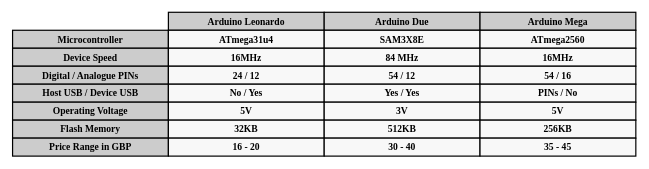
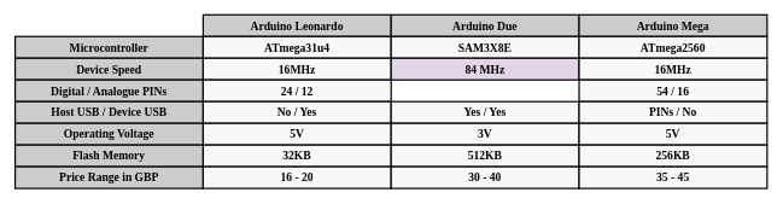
  <mxCell id="0" />
  <mxCell id="1" parent="0" />
  <mxCell id="2" value="Arduino Leonardo" style="rounded=0;whiteSpace=wrap;html=1;fillColor=#CCCCCC;fontSize=16;fontFamily=Fira Code;fontSource=https%3A%2F%2Ffonts.googleapis.com%2Fcss%3Ffamily%3DFira%2BCode;fontStyle=1;strokeWidth=2;" vertex="1" parent="1"><mxGeometry x="280" y="20" width="260" height="30" as="geometry" /></mxCell>
  <mxCell id="3" value="Arduino Due" style="rounded=0;whiteSpace=wrap;html=1;fillColor=#CCCCCC;fontSize=16;fontFamily=Fira Code;fontSource=https%3A%2F%2Ffonts.googleapis.com%2Fcss%3Ffamily%3DFira%2BCode;fontStyle=1;strokeWidth=2;" vertex="1" parent="1"><mxGeometry x="540" y="20" width="260" height="30" as="geometry" /></mxCell>
  <mxCell id="4" value="Arduino Mega" style="rounded=0;whiteSpace=wrap;html=1;fillColor=#CCCCCC;fontSize=16;fontFamily=Fira Code;fontSource=https%3A%2F%2Ffonts.googleapis.com%2Fcss%3Ffamily%3DFira%2BCode;fontStyle=1;strokeWidth=2;" vertex="1" parent="1"><mxGeometry x="800" y="20" width="260" height="30" as="geometry" /></mxCell>
  <mxCell id="5" value="Microcontroller" style="rounded=0;whiteSpace=wrap;html=1;fillColor=#CCCCCC;fontSize=16;fontFamily=Fira Code;fontSource=https%3A%2F%2Ffonts.googleapis.com%2Fcss%3Ffamily%3DFira%2BCode;fontStyle=1;strokeWidth=2;" vertex="1" parent="1"><mxGeometry x="20" y="50" width="260" height="30" as="geometry" /></mxCell>
  <mxCell id="6" value="ATmega31u4" style="rounded=0;whiteSpace=wrap;html=1;fillColor=#F8F8F8;fontSize=16;fontFamily=Fira Code;fontSource=https%3A%2F%2Ffonts.googleapis.com%2Fcss%3Ffamily%3DFira%2BCode;fontStyle=1;strokeWidth=2;" vertex="1" parent="1"><mxGeometry x="280" y="50" width="260" height="30" as="geometry" /></mxCell>
  <mxCell id="7" value="SAM3X8E" style="rounded=0;whiteSpace=wrap;html=1;fillColor=#F8F8F8;fontSize=16;fontFamily=Fira Code;fontSource=https%3A%2F%2Ffonts.googleapis.com%2Fcss%3Ffamily%3DFira%2BCode;fontStyle=1;strokeWidth=2;" vertex="1" parent="1"><mxGeometry x="540" y="50" width="260" height="30" as="geometry" /></mxCell>
  <mxCell id="8" value="ATmega2560" style="rounded=0;whiteSpace=wrap;html=1;fillColor=#F8F8F8;fontSize=16;fontFamily=Fira Code;fontSource=https%3A%2F%2Ffonts.googleapis.com%2Fcss%3Ffamily%3DFira%2BCode;fontStyle=1;strokeWidth=2;" vertex="1" parent="1"><mxGeometry x="800" y="50" width="260" height="30" as="geometry" /></mxCell>
  <mxCell id="9" value="Device Speed" style="rounded=0;whiteSpace=wrap;html=1;fillColor=#CCCCCC;fontSize=16;fontFamily=Fira Code;fontSource=https%3A%2F%2Ffonts.googleapis.com%2Fcss%3Ffamily%3DFira%2BCode;fontStyle=1;strokeWidth=2;" vertex="1" parent="1"><mxGeometry x="20" y="80" width="260" height="30" as="geometry" /></mxCell>
  <mxCell id="10" value="16MHz" style="rounded=0;whiteSpace=wrap;html=1;fillColor=#F8F8F8;fontSize=16;fontFamily=Fira Code;fontSource=https%3A%2F%2Ffonts.googleapis.com%2Fcss%3Ffamily%3DFira%2BCode;fontStyle=1;strokeWidth=2;" vertex="1" parent="1"><mxGeometry x="280" y="80" width="260" height="30" as="geometry" /></mxCell>
- <mxCell id="11" value="84 MHz" style="rounded=0;whiteSpace=wrap;html=1;fillColor=#F8F8F8;fontSize=16;fontFamily=Fira Code;fontSource=https%3A%2F%2Ffonts.googleapis.com%2Fcss%3Ffamily%3DFira%2BCode;fontStyle=1;strokeWidth=2;" vertex="1" parent="1"><mxGeometry x="540" y="80" width="260" height="30" as="geometry" /></mxCell>
+ <mxCell id="11" value="84 MHz" style="rounded=0;whiteSpace=wrap;html=1;fillColor=#e1d5e7;fontSize=16;fontFamily=Fira Code;fontSource=https%3A%2F%2Ffonts.googleapis.com%2Fcss%3Ffamily%3DFira%2BCode;fontStyle=1;strokeWidth=2;" vertex="1" parent="1"><mxGeometry x="540" y="80" width="260" height="30" as="geometry" /></mxCell>
  <mxCell id="12" value="16MHz" style="rounded=0;whiteSpace=wrap;html=1;fillColor=#F8F8F8;fontSize=16;fontFamily=Fira Code;fontSource=https%3A%2F%2Ffonts.googleapis.com%2Fcss%3Ffamily%3DFira%2BCode;fontStyle=1;strokeWidth=2;" vertex="1" parent="1"><mxGeometry x="800" y="80" width="260" height="30" as="geometry" /></mxCell>
  <mxCell id="13" value="Digital / Analogue PINs" style="rounded=0;whiteSpace=wrap;html=1;fillColor=#CCCCCC;fontSize=16;fontFamily=Fira Code;fontSource=https%3A%2F%2Ffonts.googleapis.com%2Fcss%3Ffamily%3DFira%2BCode;fontStyle=1;strokeWidth=2;" vertex="1" parent="1"><mxGeometry x="20" y="110" width="260" height="30" as="geometry" /></mxCell>
  <mxCell id="14" value="24 / 12" style="rounded=0;whiteSpace=wrap;html=1;fillColor=#F8F8F8;fontSize=16;fontFamily=Fira Code;fontSource=https%3A%2F%2Ffonts.googleapis.com%2Fcss%3Ffamily%3DFira%2BCode;fontStyle=1;strokeWidth=2;" vertex="1" parent="1"><mxGeometry x="280" y="110" width="260" height="30" as="geometry" /></mxCell>
- <mxCell id="15" value="54 / 12" style="rounded=0;whiteSpace=wrap;html=1;fillColor=#F8F8F8;fontSize=16;fontFamily=Fira Code;fontSource=https%3A%2F%2Ffonts.googleapis.com%2Fcss%3Ffamily%3DFira%2BCode;fontStyle=1;strokeWidth=2;" vertex="1" parent="1"><mxGeometry x="540" y="110" width="260" height="30" as="geometry" /></mxCell>
  <mxCell id="16" value="54 / 16" style="rounded=0;whiteSpace=wrap;html=1;fillColor=#F8F8F8;fontSize=16;fontFamily=Fira Code;fontSource=https%3A%2F%2Ffonts.googleapis.com%2Fcss%3Ffamily%3DFira%2BCode;fontStyle=1;strokeWidth=2;" vertex="1" parent="1"><mxGeometry x="800" y="110" width="260" height="30" as="geometry" /></mxCell>
  <mxCell id="17" value="Host USB / Device USB" style="rounded=0;whiteSpace=wrap;html=1;fillColor=#CCCCCC;fontSize=16;fontFamily=Fira Code;fontSource=https%3A%2F%2Ffonts.googleapis.com%2Fcss%3Ffamily%3DFira%2BCode;fontStyle=1;strokeWidth=2;" vertex="1" parent="1"><mxGeometry x="20" y="140" width="260" height="30" as="geometry" /></mxCell>
  <mxCell id="18" value="No / Yes" style="rounded=0;whiteSpace=wrap;html=1;fillColor=#F8F8F8;fontSize=16;fontFamily=Fira Code;fontSource=https%3A%2F%2Ffonts.googleapis.com%2Fcss%3Ffamily%3DFira%2BCode;fontStyle=1;strokeWidth=2;" vertex="1" parent="1"><mxGeometry x="280" y="140" width="260" height="30" as="geometry" /></mxCell>
  <mxCell id="19" value="Yes / Yes" style="rounded=0;whiteSpace=wrap;html=1;fillColor=#F8F8F8;fontSize=16;fontFamily=Fira Code;fontSource=https%3A%2F%2Ffonts.googleapis.com%2Fcss%3Ffamily%3DFira%2BCode;fontStyle=1;strokeWidth=2;" vertex="1" parent="1"><mxGeometry x="540" y="140" width="260" height="30" as="geometry" /></mxCell>
  <mxCell id="20" value="PINs / No" style="rounded=0;whiteSpace=wrap;html=1;fillColor=#F8F8F8;fontSize=16;fontFamily=Fira Code;fontSource=https%3A%2F%2Ffonts.googleapis.com%2Fcss%3Ffamily%3DFira%2BCode;fontStyle=1;strokeWidth=2;" vertex="1" parent="1"><mxGeometry x="800" y="140" width="260" height="30" as="geometry" /></mxCell>
  <mxCell id="21" value="Operating Voltage" style="rounded=0;whiteSpace=wrap;html=1;fillColor=#CCCCCC;fontSize=16;fontFamily=Fira Code;fontSource=https%3A%2F%2Ffonts.googleapis.com%2Fcss%3Ffamily%3DFira%2BCode;fontStyle=1;strokeWidth=2;" vertex="1" parent="1"><mxGeometry x="20" y="170" width="260" height="30" as="geometry" /></mxCell>
  <mxCell id="22" value="5V" style="rounded=0;whiteSpace=wrap;html=1;fillColor=#F8F8F8;fontSize=16;fontFamily=Fira Code;fontSource=https%3A%2F%2Ffonts.googleapis.com%2Fcss%3Ffamily%3DFira%2BCode;fontStyle=1;strokeWidth=2;" vertex="1" parent="1"><mxGeometry x="280" y="170" width="260" height="30" as="geometry" /></mxCell>
  <mxCell id="23" value="3V" style="rounded=0;whiteSpace=wrap;html=1;fillColor=#F8F8F8;fontSize=16;fontFamily=Fira Code;fontSource=https%3A%2F%2Ffonts.googleapis.com%2Fcss%3Ffamily%3DFira%2BCode;fontStyle=1;strokeWidth=2;" vertex="1" parent="1"><mxGeometry x="540" y="170" width="260" height="30" as="geometry" /></mxCell>
  <mxCell id="24" value="5V" style="rounded=0;whiteSpace=wrap;html=1;fillColor=#F8F8F8;fontSize=16;fontFamily=Fira Code;fontSource=https%3A%2F%2Ffonts.googleapis.com%2Fcss%3Ffamily%3DFira%2BCode;fontStyle=1;strokeWidth=2;" vertex="1" parent="1"><mxGeometry x="800" y="170" width="260" height="30" as="geometry" /></mxCell>
  <mxCell id="25" value="Flash Memory" style="rounded=0;whiteSpace=wrap;html=1;fillColor=#CCCCCC;fontSize=16;fontFamily=Fira Code;fontSource=https%3A%2F%2Ffonts.googleapis.com%2Fcss%3Ffamily%3DFira%2BCode;fontStyle=1;strokeWidth=2;" vertex="1" parent="1"><mxGeometry x="20" y="200" width="260" height="30" as="geometry" /></mxCell>
  <mxCell id="26" value="32KB" style="rounded=0;whiteSpace=wrap;html=1;fillColor=#F8F8F8;fontSize=16;fontFamily=Fira Code;fontSource=https%3A%2F%2Ffonts.googleapis.com%2Fcss%3Ffamily%3DFira%2BCode;fontStyle=1;strokeWidth=2;" vertex="1" parent="1"><mxGeometry x="280" y="200" width="260" height="30" as="geometry" /></mxCell>
  <mxCell id="27" value="512KB" style="rounded=0;whiteSpace=wrap;html=1;fillColor=#F8F8F8;fontSize=16;fontFamily=Fira Code;fontSource=https%3A%2F%2Ffonts.googleapis.com%2Fcss%3Ffamily%3DFira%2BCode;fontStyle=1;strokeWidth=2;" vertex="1" parent="1"><mxGeometry x="540" y="200" width="260" height="30" as="geometry" /></mxCell>
  <mxCell id="28" value="256KB" style="rounded=0;whiteSpace=wrap;html=1;fillColor=#F8F8F8;fontSize=16;fontFamily=Fira Code;fontSource=https%3A%2F%2Ffonts.googleapis.com%2Fcss%3Ffamily%3DFira%2BCode;fontStyle=1;strokeWidth=2;" vertex="1" parent="1"><mxGeometry x="800" y="200" width="260" height="30" as="geometry" /></mxCell>
  <mxCell id="29" value="Price Range in GBP" style="rounded=0;whiteSpace=wrap;html=1;fillColor=#CCCCCC;fontSize=16;fontFamily=Fira Code;fontSource=https%3A%2F%2Ffonts.googleapis.com%2Fcss%3Ffamily%3DFira%2BCode;fontStyle=1;strokeWidth=2;" vertex="1" parent="1"><mxGeometry x="20" y="230" width="260" height="30" as="geometry" /></mxCell>
  <mxCell id="30" value="16 - 20" style="rounded=0;whiteSpace=wrap;html=1;fillColor=#F8F8F8;fontSize=16;fontFamily=Fira Code;fontSource=https%3A%2F%2Ffonts.googleapis.com%2Fcss%3Ffamily%3DFira%2BCode;fontStyle=1;strokeWidth=2;" vertex="1" parent="1"><mxGeometry x="280" y="230" width="260" height="30" as="geometry" /></mxCell>
  <mxCell id="31" value="30 - 40" style="rounded=0;whiteSpace=wrap;html=1;fillColor=#F8F8F8;fontSize=16;fontFamily=Fira Code;fontSource=https%3A%2F%2Ffonts.googleapis.com%2Fcss%3Ffamily%3DFira%2BCode;fontStyle=1;strokeWidth=2;" vertex="1" parent="1"><mxGeometry x="540" y="230" width="260" height="30" as="geometry" /></mxCell>
  <mxCell id="32" value="35 - 45" style="rounded=0;whiteSpace=wrap;html=1;fillColor=#F8F8F8;fontSize=16;fontFamily=Fira Code;fontSource=https%3A%2F%2Ffonts.googleapis.com%2Fcss%3Ffamily%3DFira%2BCode;fontStyle=1;strokeWidth=2;" vertex="1" parent="1"><mxGeometry x="800" y="230" width="260" height="30" as="geometry" /></mxCell>
